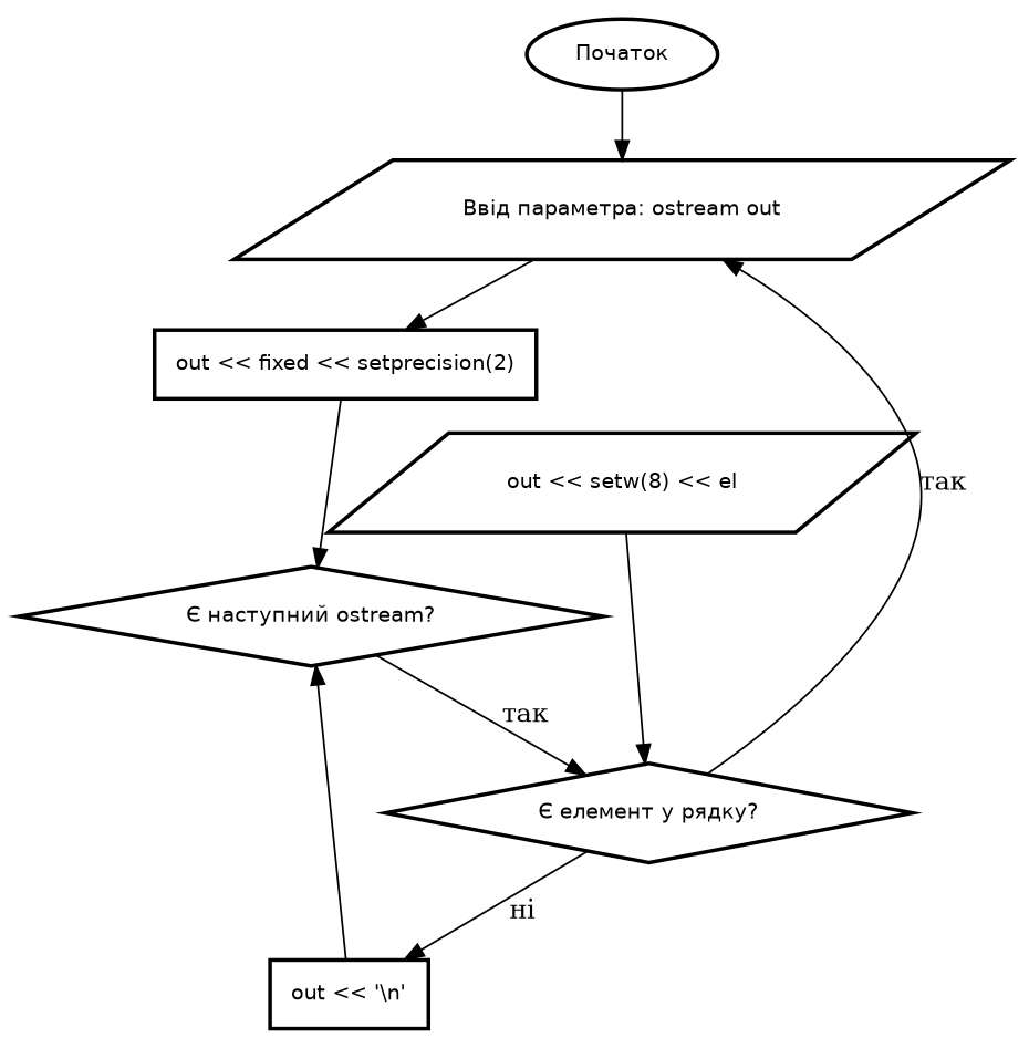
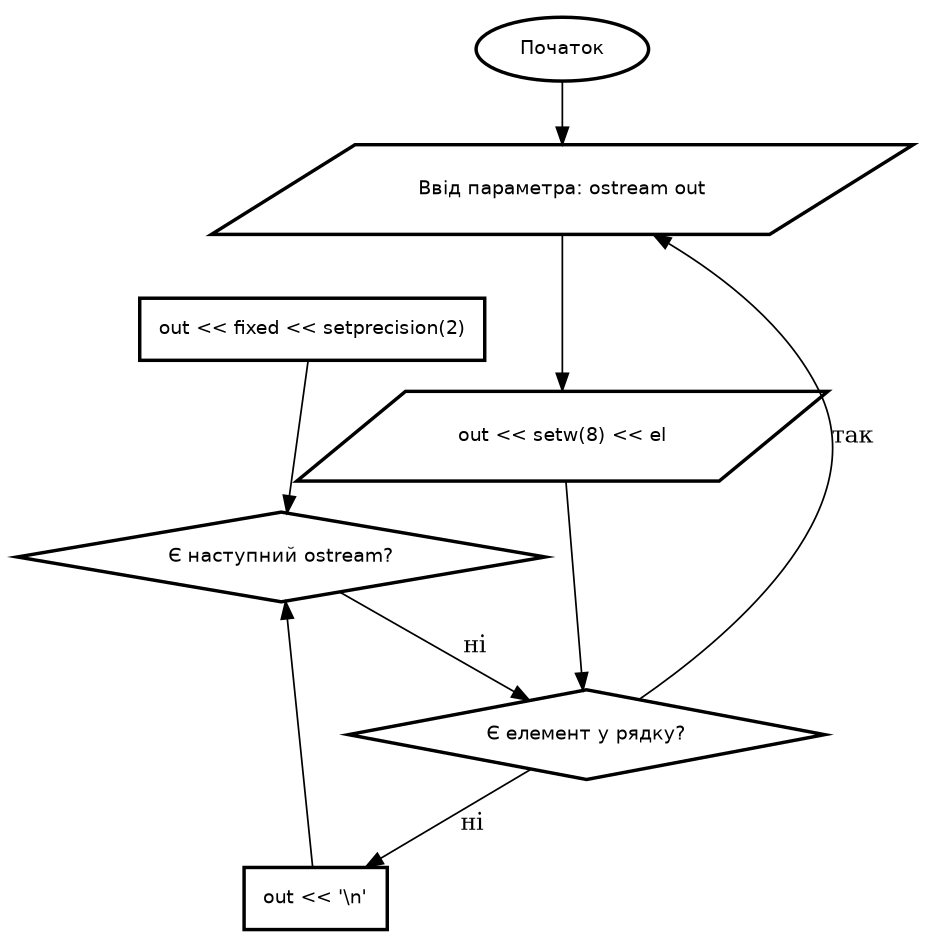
  digraph {
    rankdir=TB
    node [fixedsize=false fontname="DejaVu Sans" fontsize=11 margin="0.15,0.1" shape=parallelogram style="solid,bold"]
    n1 [label="Початок" shape=oval]
    n2 [label="Ввід параметра: ostream out"]
    n3 [label="out << fixed << setprecision(2)" shape=rectangle]
    n4 [label="Є наступний ostream?" shape=diamond]
    n5 [label="Є елемент у рядку?" shape=diamond]
    n6 [label="out << '\\n'" shape=rectangle]
    n7 [label="out << setw(8) << el"]
    n1 -> n2
-   n2 -> n3
+   n2 -> n7
    n3 -> n4
-   n4 -> n5 [label="так"]
+   n4 -> n5 [label="ні"]
    n5 -> n2 [label="так"]
    n5 -> n6 [label="ні"]
    n6 -> n4
    n7 -> n5
  }
